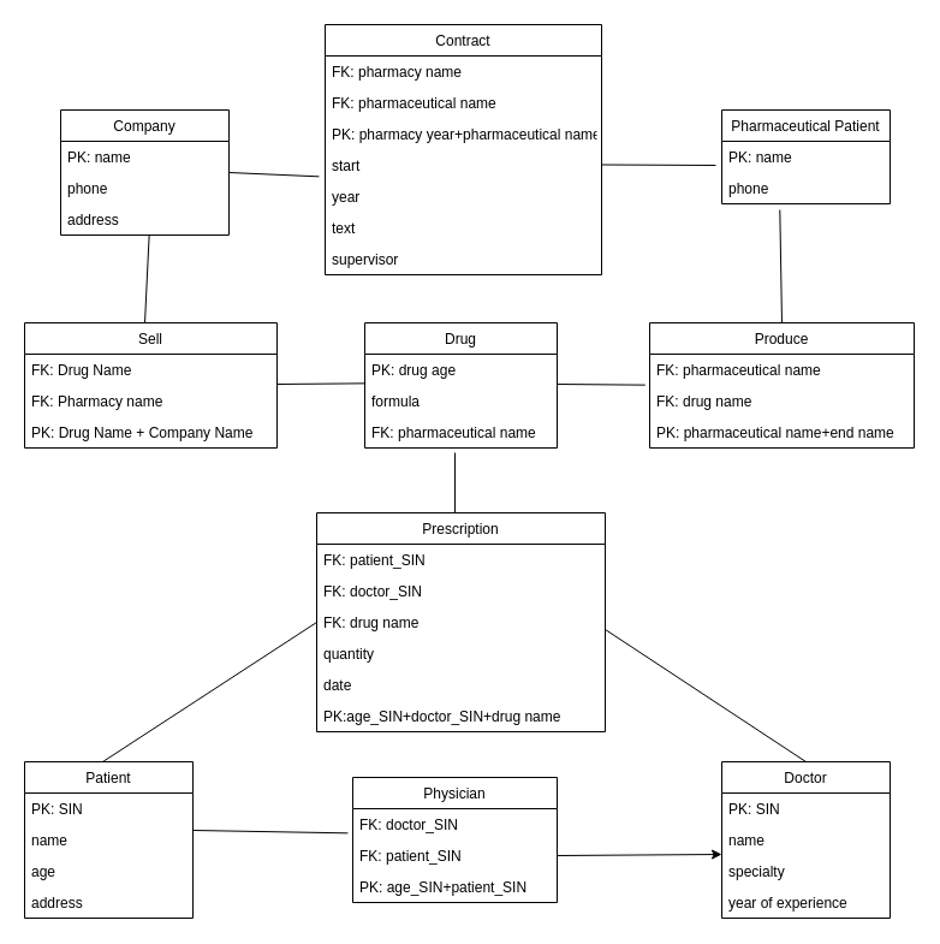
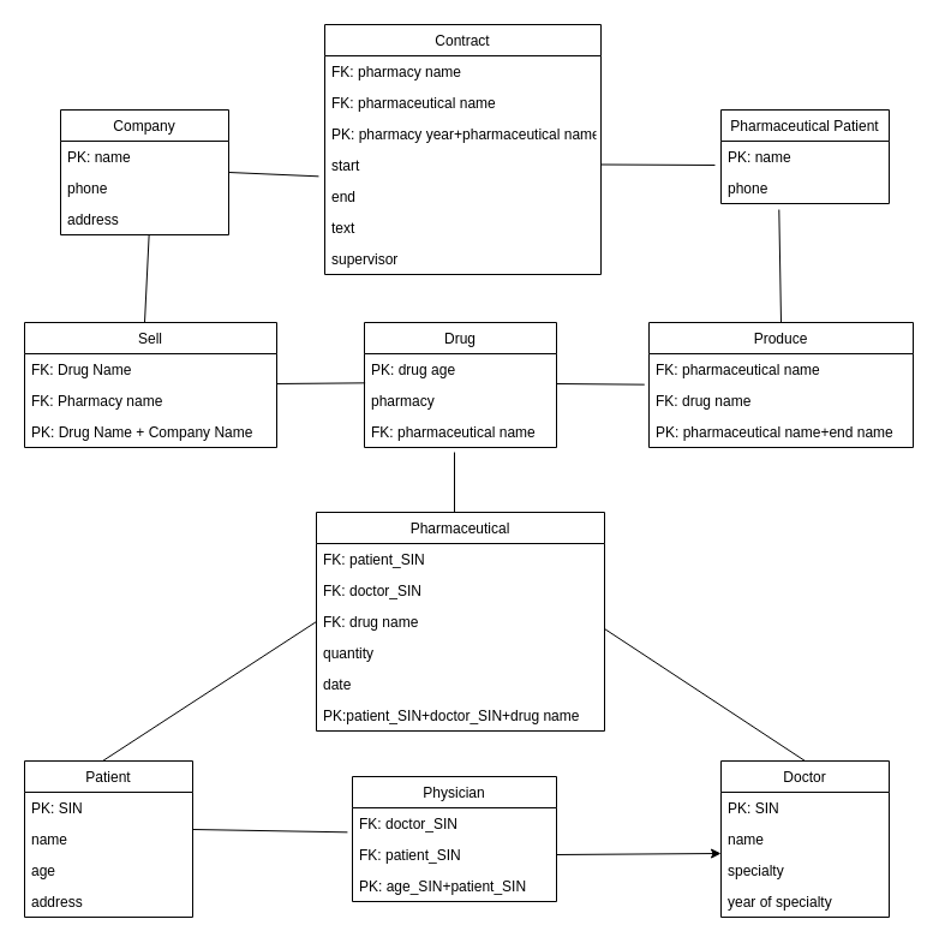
  <mxCell id="0" />
  <mxCell id="1" parent="0" />
  <mxCell id="2" value="Company" style="swimlane;fontStyle=0;childLayout=stackLayout;horizontal=1;startSize=26;fillColor=none;horizontalStack=0;resizeParent=1;resizeParentMax=0;resizeLast=0;collapsible=1;marginBottom=0;" vertex="1" parent="1"><mxGeometry x="50" y="91" width="140" height="104" as="geometry" /></mxCell>
  <mxCell id="3" value="PK: name" style="text;strokeColor=none;fillColor=none;align=left;verticalAlign=top;spacingLeft=4;spacingRight=4;overflow=hidden;rotatable=0;points=[[0,0.5],[1,0.5]];portConstraint=eastwest;" vertex="1" parent="2"><mxGeometry y="26" width="140" height="26" as="geometry" /></mxCell>
  <mxCell id="4" value="phone" style="text;strokeColor=none;fillColor=none;align=left;verticalAlign=top;spacingLeft=4;spacingRight=4;overflow=hidden;rotatable=0;points=[[0,0.5],[1,0.5]];portConstraint=eastwest;" vertex="1" parent="2"><mxGeometry y="52" width="140" height="26" as="geometry" /></mxCell>
  <mxCell id="5" value="address" style="text;strokeColor=none;fillColor=none;align=left;verticalAlign=top;spacingLeft=4;spacingRight=4;overflow=hidden;rotatable=0;points=[[0,0.5],[1,0.5]];portConstraint=eastwest;" vertex="1" parent="2"><mxGeometry y="78" width="140" height="26" as="geometry" /></mxCell>
  <mxCell id="6" value="Contract" style="swimlane;fontStyle=0;childLayout=stackLayout;horizontal=1;startSize=26;fillColor=none;horizontalStack=0;resizeParent=1;resizeParentMax=0;resizeLast=0;collapsible=1;marginBottom=0;" vertex="1" parent="1"><mxGeometry x="270" y="20" width="230" height="208" as="geometry" /></mxCell>
  <mxCell id="7" value="FK: pharmacy name" style="text;strokeColor=none;fillColor=none;align=left;verticalAlign=top;spacingLeft=4;spacingRight=4;overflow=hidden;rotatable=0;points=[[0,0.5],[1,0.5]];portConstraint=eastwest;" vertex="1" parent="6"><mxGeometry y="26" width="230" height="26" as="geometry" /></mxCell>
  <mxCell id="8" value="FK: pharmaceutical name" style="text;strokeColor=none;fillColor=none;align=left;verticalAlign=top;spacingLeft=4;spacingRight=4;overflow=hidden;rotatable=0;points=[[0,0.5],[1,0.5]];portConstraint=eastwest;" vertex="1" parent="6"><mxGeometry y="52" width="230" height="26" as="geometry" /></mxCell>
  <mxCell id="9" value="PK: pharmacy year+pharmaceutical name" style="text;strokeColor=none;fillColor=none;align=left;verticalAlign=top;spacingLeft=4;spacingRight=4;overflow=hidden;rotatable=0;points=[[0,0.5],[1,0.5]];portConstraint=eastwest;" vertex="1" parent="6"><mxGeometry y="78" width="230" height="26" as="geometry" /></mxCell>
  <mxCell id="10" value="start" style="text;strokeColor=none;fillColor=none;align=left;verticalAlign=top;spacingLeft=4;spacingRight=4;overflow=hidden;rotatable=0;points=[[0,0.5],[1,0.5]];portConstraint=eastwest;" vertex="1" parent="6"><mxGeometry y="104" width="230" height="26" as="geometry" /></mxCell>
- <mxCell id="11" value="year" style="text;strokeColor=none;fillColor=none;align=left;verticalAlign=top;spacingLeft=4;spacingRight=4;overflow=hidden;rotatable=0;points=[[0,0.5],[1,0.5]];portConstraint=eastwest;" vertex="1" parent="6"><mxGeometry y="130" width="230" height="26" as="geometry" /></mxCell>
+ <mxCell id="11" value="end" style="text;strokeColor=none;fillColor=none;align=left;verticalAlign=top;spacingLeft=4;spacingRight=4;overflow=hidden;rotatable=0;points=[[0,0.5],[1,0.5]];portConstraint=eastwest;" vertex="1" parent="6"><mxGeometry y="130" width="230" height="26" as="geometry" /></mxCell>
  <mxCell id="12" value="text" style="text;strokeColor=none;fillColor=none;align=left;verticalAlign=top;spacingLeft=4;spacingRight=4;overflow=hidden;rotatable=0;points=[[0,0.5],[1,0.5]];portConstraint=eastwest;" vertex="1" parent="6"><mxGeometry y="156" width="230" height="26" as="geometry" /></mxCell>
  <mxCell id="13" value="supervisor" style="text;strokeColor=none;fillColor=none;align=left;verticalAlign=top;spacingLeft=4;spacingRight=4;overflow=hidden;rotatable=0;points=[[0,0.5],[1,0.5]];portConstraint=eastwest;" vertex="1" parent="6"><mxGeometry y="182" width="230" height="26" as="geometry" /></mxCell>
  <mxCell id="14" value="Pharmaceutical Patient" style="swimlane;fontStyle=0;childLayout=stackLayout;horizontal=1;startSize=26;fillColor=none;horizontalStack=0;resizeParent=1;resizeParentMax=0;resizeLast=0;collapsible=1;marginBottom=0;" vertex="1" parent="1"><mxGeometry x="600" y="91" width="140" height="78" as="geometry" /></mxCell>
  <mxCell id="15" value="PK: name" style="text;strokeColor=none;fillColor=none;align=left;verticalAlign=top;spacingLeft=4;spacingRight=4;overflow=hidden;rotatable=0;points=[[0,0.5],[1,0.5]];portConstraint=eastwest;" vertex="1" parent="14"><mxGeometry y="26" width="140" height="26" as="geometry" /></mxCell>
  <mxCell id="16" value="phone" style="text;strokeColor=none;fillColor=none;align=left;verticalAlign=top;spacingLeft=4;spacingRight=4;overflow=hidden;rotatable=0;points=[[0,0.5],[1,0.5]];portConstraint=eastwest;" vertex="1" parent="14"><mxGeometry y="52" width="140" height="26" as="geometry" /></mxCell>
  <mxCell id="17" value="Sell" style="swimlane;fontStyle=0;childLayout=stackLayout;horizontal=1;startSize=26;fillColor=none;horizontalStack=0;resizeParent=1;resizeParentMax=0;resizeLast=0;collapsible=1;marginBottom=0;" vertex="1" parent="1"><mxGeometry x="20" y="268" width="210" height="104" as="geometry" /></mxCell>
  <mxCell id="18" value="FK: Drug Name" style="text;strokeColor=none;fillColor=none;align=left;verticalAlign=top;spacingLeft=4;spacingRight=4;overflow=hidden;rotatable=0;points=[[0,0.5],[1,0.5]];portConstraint=eastwest;" vertex="1" parent="17"><mxGeometry y="26" width="210" height="26" as="geometry" /></mxCell>
  <mxCell id="19" value="FK: Pharmacy name" style="text;strokeColor=none;fillColor=none;align=left;verticalAlign=top;spacingLeft=4;spacingRight=4;overflow=hidden;rotatable=0;points=[[0,0.5],[1,0.5]];portConstraint=eastwest;" vertex="1" parent="17"><mxGeometry y="52" width="210" height="26" as="geometry" /></mxCell>
  <mxCell id="20" value="PK: Drug Name + Company Name" style="text;strokeColor=none;fillColor=none;align=left;verticalAlign=top;spacingLeft=4;spacingRight=4;overflow=hidden;rotatable=0;points=[[0,0.5],[1,0.5]];portConstraint=eastwest;" vertex="1" parent="17"><mxGeometry y="78" width="210" height="26" as="geometry" /></mxCell>
  <mxCell id="21" value="Drug" style="swimlane;fontStyle=0;childLayout=stackLayout;horizontal=1;startSize=26;fillColor=none;horizontalStack=0;resizeParent=1;resizeParentMax=0;resizeLast=0;collapsible=1;marginBottom=0;" vertex="1" parent="1"><mxGeometry x="303" y="268" width="160" height="104" as="geometry" /></mxCell>
  <mxCell id="22" value="PK: drug age" style="text;strokeColor=none;fillColor=none;align=left;verticalAlign=top;spacingLeft=4;spacingRight=4;overflow=hidden;rotatable=0;points=[[0,0.5],[1,0.5]];portConstraint=eastwest;" vertex="1" parent="21"><mxGeometry y="26" width="160" height="26" as="geometry" /></mxCell>
- <mxCell id="23" value="formula" style="text;strokeColor=none;fillColor=none;align=left;verticalAlign=top;spacingLeft=4;spacingRight=4;overflow=hidden;rotatable=0;points=[[0,0.5],[1,0.5]];portConstraint=eastwest;" vertex="1" parent="21"><mxGeometry y="52" width="160" height="26" as="geometry" /></mxCell>
+ <mxCell id="23" value="pharmacy" style="text;strokeColor=none;fillColor=none;align=left;verticalAlign=top;spacingLeft=4;spacingRight=4;overflow=hidden;rotatable=0;points=[[0,0.5],[1,0.5]];portConstraint=eastwest;" vertex="1" parent="21"><mxGeometry y="52" width="160" height="26" as="geometry" /></mxCell>
  <mxCell id="24" value="FK: pharmaceutical name" style="text;strokeColor=none;fillColor=none;align=left;verticalAlign=top;spacingLeft=4;spacingRight=4;overflow=hidden;rotatable=0;points=[[0,0.5],[1,0.5]];portConstraint=eastwest;" vertex="1" parent="21"><mxGeometry y="78" width="160" height="26" as="geometry" /></mxCell>
  <mxCell id="25" value="Produce" style="swimlane;fontStyle=0;childLayout=stackLayout;horizontal=1;startSize=26;fillColor=none;horizontalStack=0;resizeParent=1;resizeParentMax=0;resizeLast=0;collapsible=1;marginBottom=0;" vertex="1" parent="1"><mxGeometry x="540" y="268" width="220" height="104" as="geometry" /></mxCell>
  <mxCell id="26" value="FK: pharmaceutical name" style="text;strokeColor=none;fillColor=none;align=left;verticalAlign=top;spacingLeft=4;spacingRight=4;overflow=hidden;rotatable=0;points=[[0,0.5],[1,0.5]];portConstraint=eastwest;" vertex="1" parent="25"><mxGeometry y="26" width="220" height="26" as="geometry" /></mxCell>
  <mxCell id="27" value="FK: drug name" style="text;strokeColor=none;fillColor=none;align=left;verticalAlign=top;spacingLeft=4;spacingRight=4;overflow=hidden;rotatable=0;points=[[0,0.5],[1,0.5]];portConstraint=eastwest;" vertex="1" parent="25"><mxGeometry y="52" width="220" height="26" as="geometry" /></mxCell>
  <mxCell id="28" value="PK: pharmaceutical name+end name" style="text;strokeColor=none;fillColor=none;align=left;verticalAlign=top;spacingLeft=4;spacingRight=4;overflow=hidden;rotatable=0;points=[[0,0.5],[1,0.5]];portConstraint=eastwest;" vertex="1" parent="25"><mxGeometry y="78" width="220" height="26" as="geometry" /></mxCell>
- <mxCell id="29" value="Prescription" style="swimlane;fontStyle=0;childLayout=stackLayout;horizontal=1;startSize=26;fillColor=none;horizontalStack=0;resizeParent=1;resizeParentMax=0;resizeLast=0;collapsible=1;marginBottom=0;" vertex="1" parent="1"><mxGeometry x="263" y="426" width="240" height="182" as="geometry" /></mxCell>
+ <mxCell id="29" value="Pharmaceutical" style="swimlane;fontStyle=0;childLayout=stackLayout;horizontal=1;startSize=26;fillColor=none;horizontalStack=0;resizeParent=1;resizeParentMax=0;resizeLast=0;collapsible=1;marginBottom=0;" vertex="1" parent="1"><mxGeometry x="263" y="426" width="240" height="182" as="geometry" /></mxCell>
  <mxCell id="30" value="FK: patient_SIN" style="text;strokeColor=none;fillColor=none;align=left;verticalAlign=top;spacingLeft=4;spacingRight=4;overflow=hidden;rotatable=0;points=[[0,0.5],[1,0.5]];portConstraint=eastwest;" vertex="1" parent="29"><mxGeometry y="26" width="240" height="26" as="geometry" /></mxCell>
  <mxCell id="31" value="FK: doctor_SIN" style="text;strokeColor=none;fillColor=none;align=left;verticalAlign=top;spacingLeft=4;spacingRight=4;overflow=hidden;rotatable=0;points=[[0,0.5],[1,0.5]];portConstraint=eastwest;" vertex="1" parent="29"><mxGeometry y="52" width="240" height="26" as="geometry" /></mxCell>
  <mxCell id="32" value="FK: drug name" style="text;strokeColor=none;fillColor=none;align=left;verticalAlign=top;spacingLeft=4;spacingRight=4;overflow=hidden;rotatable=0;points=[[0,0.5],[1,0.5]];portConstraint=eastwest;" vertex="1" parent="29"><mxGeometry y="78" width="240" height="26" as="geometry" /></mxCell>
  <mxCell id="33" value="quantity" style="text;strokeColor=none;fillColor=none;align=left;verticalAlign=top;spacingLeft=4;spacingRight=4;overflow=hidden;rotatable=0;points=[[0,0.5],[1,0.5]];portConstraint=eastwest;" vertex="1" parent="29"><mxGeometry y="104" width="240" height="26" as="geometry" /></mxCell>
  <mxCell id="34" value="date" style="text;strokeColor=none;fillColor=none;align=left;verticalAlign=top;spacingLeft=4;spacingRight=4;overflow=hidden;rotatable=0;points=[[0,0.5],[1,0.5]];portConstraint=eastwest;" vertex="1" parent="29"><mxGeometry y="130" width="240" height="26" as="geometry" /></mxCell>
- <mxCell id="35" value="PK:age_SIN+doctor_SIN+drug name" style="text;strokeColor=none;fillColor=none;align=left;verticalAlign=top;spacingLeft=4;spacingRight=4;overflow=hidden;rotatable=0;points=[[0,0.5],[1,0.5]];portConstraint=eastwest;" vertex="1" parent="29"><mxGeometry y="156" width="240" height="26" as="geometry" /></mxCell>
+ <mxCell id="35" value="PK:patient_SIN+doctor_SIN+drug name" style="text;strokeColor=none;fillColor=none;align=left;verticalAlign=top;spacingLeft=4;spacingRight=4;overflow=hidden;rotatable=0;points=[[0,0.5],[1,0.5]];portConstraint=eastwest;" vertex="1" parent="29"><mxGeometry y="156" width="240" height="26" as="geometry" /></mxCell>
  <mxCell id="36" value="Patient" style="swimlane;fontStyle=0;childLayout=stackLayout;horizontal=1;startSize=26;fillColor=none;horizontalStack=0;resizeParent=1;resizeParentMax=0;resizeLast=0;collapsible=1;marginBottom=0;" vertex="1" parent="1"><mxGeometry x="20" y="633" width="140" height="130" as="geometry" /></mxCell>
  <mxCell id="37" value="PK: SIN" style="text;strokeColor=none;fillColor=none;align=left;verticalAlign=top;spacingLeft=4;spacingRight=4;overflow=hidden;rotatable=0;points=[[0,0.5],[1,0.5]];portConstraint=eastwest;" vertex="1" parent="36"><mxGeometry y="26" width="140" height="26" as="geometry" /></mxCell>
  <mxCell id="38" value="name" style="text;strokeColor=none;fillColor=none;align=left;verticalAlign=top;spacingLeft=4;spacingRight=4;overflow=hidden;rotatable=0;points=[[0,0.5],[1,0.5]];portConstraint=eastwest;" vertex="1" parent="36"><mxGeometry y="52" width="140" height="26" as="geometry" /></mxCell>
  <mxCell id="39" value="age" style="text;strokeColor=none;fillColor=none;align=left;verticalAlign=top;spacingLeft=4;spacingRight=4;overflow=hidden;rotatable=0;points=[[0,0.5],[1,0.5]];portConstraint=eastwest;" vertex="1" parent="36"><mxGeometry y="78" width="140" height="26" as="geometry" /></mxCell>
  <mxCell id="40" value="address" style="text;strokeColor=none;fillColor=none;align=left;verticalAlign=top;spacingLeft=4;spacingRight=4;overflow=hidden;rotatable=0;points=[[0,0.5],[1,0.5]];portConstraint=eastwest;" vertex="1" parent="36"><mxGeometry y="104" width="140" height="26" as="geometry" /></mxCell>
  <mxCell id="41" value="Physician" style="swimlane;fontStyle=0;childLayout=stackLayout;horizontal=1;startSize=26;fillColor=none;horizontalStack=0;resizeParent=1;resizeParentMax=0;resizeLast=0;collapsible=1;marginBottom=0;" vertex="1" parent="1"><mxGeometry x="293" y="646" width="170" height="104" as="geometry" /></mxCell>
  <mxCell id="42" value="FK: doctor_SIN" style="text;strokeColor=none;fillColor=none;align=left;verticalAlign=top;spacingLeft=4;spacingRight=4;overflow=hidden;rotatable=0;points=[[0,0.5],[1,0.5]];portConstraint=eastwest;" vertex="1" parent="41"><mxGeometry y="26" width="170" height="26" as="geometry" /></mxCell>
  <mxCell id="43" value="FK: patient_SIN" style="text;strokeColor=none;fillColor=none;align=left;verticalAlign=top;spacingLeft=4;spacingRight=4;overflow=hidden;rotatable=0;points=[[0,0.5],[1,0.5]];portConstraint=eastwest;" vertex="1" parent="41"><mxGeometry y="52" width="170" height="26" as="geometry" /></mxCell>
  <mxCell id="44" value="PK: age_SIN+patient_SIN" style="text;strokeColor=none;fillColor=none;align=left;verticalAlign=top;spacingLeft=4;spacingRight=4;overflow=hidden;rotatable=0;points=[[0,0.5],[1,0.5]];portConstraint=eastwest;" vertex="1" parent="41"><mxGeometry y="78" width="170" height="26" as="geometry" /></mxCell>
  <mxCell id="45" value="Doctor" style="swimlane;fontStyle=0;childLayout=stackLayout;horizontal=1;startSize=26;fillColor=none;horizontalStack=0;resizeParent=1;resizeParentMax=0;resizeLast=0;collapsible=1;marginBottom=0;" vertex="1" parent="1"><mxGeometry x="600" y="633" width="140" height="130" as="geometry" /></mxCell>
  <mxCell id="46" value="PK: SIN" style="text;strokeColor=none;fillColor=none;align=left;verticalAlign=top;spacingLeft=4;spacingRight=4;overflow=hidden;rotatable=0;points=[[0,0.5],[1,0.5]];portConstraint=eastwest;" vertex="1" parent="45"><mxGeometry y="26" width="140" height="26" as="geometry" /></mxCell>
  <mxCell id="47" value="name" style="text;strokeColor=none;fillColor=none;align=left;verticalAlign=top;spacingLeft=4;spacingRight=4;overflow=hidden;rotatable=0;points=[[0,0.5],[1,0.5]];portConstraint=eastwest;" vertex="1" parent="45"><mxGeometry y="52" width="140" height="26" as="geometry" /></mxCell>
  <mxCell id="48" value="specialty" style="text;strokeColor=none;fillColor=none;align=left;verticalAlign=top;spacingLeft=4;spacingRight=4;overflow=hidden;rotatable=0;points=[[0,0.5],[1,0.5]];portConstraint=eastwest;" vertex="1" parent="45"><mxGeometry y="78" width="140" height="26" as="geometry" /></mxCell>
- <mxCell id="49" value="year of experience" style="text;strokeColor=none;fillColor=none;align=left;verticalAlign=top;spacingLeft=4;spacingRight=4;overflow=hidden;rotatable=0;points=[[0,0.5],[1,0.5]];portConstraint=eastwest;" vertex="1" parent="45"><mxGeometry y="104" width="140" height="26" as="geometry" /></mxCell>
+ <mxCell id="49" value="year of specialty" style="text;strokeColor=none;fillColor=none;align=left;verticalAlign=top;spacingLeft=4;spacingRight=4;overflow=hidden;rotatable=0;points=[[0,0.5],[1,0.5]];portConstraint=eastwest;" vertex="1" parent="45"><mxGeometry y="104" width="140" height="26" as="geometry" /></mxCell>
  <mxCell id="50" value="" style="endArrow=none;html=1;entryX=0;entryY=0.5;entryDx=0;entryDy=0;" edge="1" parent="1" target="32"><mxGeometry width="50" height="50" relative="1" as="geometry"><mxPoint x="85" y="633" as="sourcePoint" /><mxPoint x="235" y="552" as="targetPoint" /></mxGeometry></mxCell>
  <mxCell id="51" value="" style="endArrow=none;html=1;entryX=-0.024;entryY=0.782;entryDx=0;entryDy=0;entryPerimeter=0;" edge="1" parent="1" target="42"><mxGeometry width="50" height="50" relative="1" as="geometry"><mxPoint x="160" y="690" as="sourcePoint" /><mxPoint x="220" y="690" as="targetPoint" /></mxGeometry></mxCell>
  <mxCell id="52" value="" style="endArrow=none;html=1;entryX=-0.036;entryY=0.769;entryDx=0;entryDy=0;entryPerimeter=0;" edge="1" parent="1" target="15"><mxGeometry width="50" height="50" relative="1" as="geometry"><mxPoint x="500" y="136.5" as="sourcePoint" /><mxPoint x="560" y="136.5" as="targetPoint" /></mxGeometry></mxCell>
  <mxCell id="53" value="" style="endArrow=none;html=1;entryX=-0.022;entryY=0.859;entryDx=0;entryDy=0;entryPerimeter=0;" edge="1" parent="1" target="10"><mxGeometry width="50" height="50" relative="1" as="geometry"><mxPoint x="190" y="143" as="sourcePoint" /><mxPoint x="250" y="143" as="targetPoint" /></mxGeometry></mxCell>
  <mxCell id="54" value="" style="endArrow=none;html=1;entryX=-0.017;entryY=0.987;entryDx=0;entryDy=0;entryPerimeter=0;" edge="1" parent="1" target="26"><mxGeometry width="50" height="50" relative="1" as="geometry"><mxPoint x="463" y="319" as="sourcePoint" /><mxPoint x="523" y="319" as="targetPoint" /></mxGeometry></mxCell>
  <mxCell id="55" value="" style="endArrow=none;html=1;entryX=0.004;entryY=-0.064;entryDx=0;entryDy=0;entryPerimeter=0;" edge="1" parent="1" target="23"><mxGeometry width="50" height="50" relative="1" as="geometry"><mxPoint x="230" y="319" as="sourcePoint" /><mxPoint x="290" y="319" as="targetPoint" /></mxGeometry></mxCell>
  <mxCell id="56" value="" style="endArrow=none;html=1;" edge="1" parent="1"><mxGeometry width="50" height="50" relative="1" as="geometry"><mxPoint x="378" y="426" as="sourcePoint" /><mxPoint x="378" y="376" as="targetPoint" /></mxGeometry></mxCell>
  <mxCell id="57" value="" style="endArrow=none;html=1;entryX=0.526;entryY=1.008;entryDx=0;entryDy=0;entryPerimeter=0;" edge="1" parent="1" target="5"><mxGeometry width="50" height="50" relative="1" as="geometry"><mxPoint x="120" y="268" as="sourcePoint" /><mxPoint x="120" y="230" as="targetPoint" /></mxGeometry></mxCell>
  <mxCell id="58" value="" style="endArrow=classic;html=1;exitX=1;exitY=0.5;exitDx=0;exitDy=0;" edge="1" parent="1" source="43"><mxGeometry width="50" height="50" relative="1" as="geometry"><mxPoint x="470" y="710" as="sourcePoint" /><mxPoint x="600" y="710" as="targetPoint" /></mxGeometry></mxCell>
  <mxCell id="59" value="" style="endArrow=none;html=1;entryX=0.345;entryY=1.193;entryDx=0;entryDy=0;entryPerimeter=0;" edge="1" parent="1" target="16"><mxGeometry width="50" height="50" relative="1" as="geometry"><mxPoint x="650" y="268" as="sourcePoint" /><mxPoint x="653.647" y="195.588" as="targetPoint" /></mxGeometry></mxCell>
  <mxCell id="60" value="" style="endArrow=none;html=1;entryX=0.5;entryY=0;entryDx=0;entryDy=0;" edge="1" parent="1" target="45"><mxGeometry width="50" height="50" relative="1" as="geometry"><mxPoint x="503" y="523" as="sourcePoint" /><mxPoint x="680.471" y="406.765" as="targetPoint" /></mxGeometry></mxCell>
